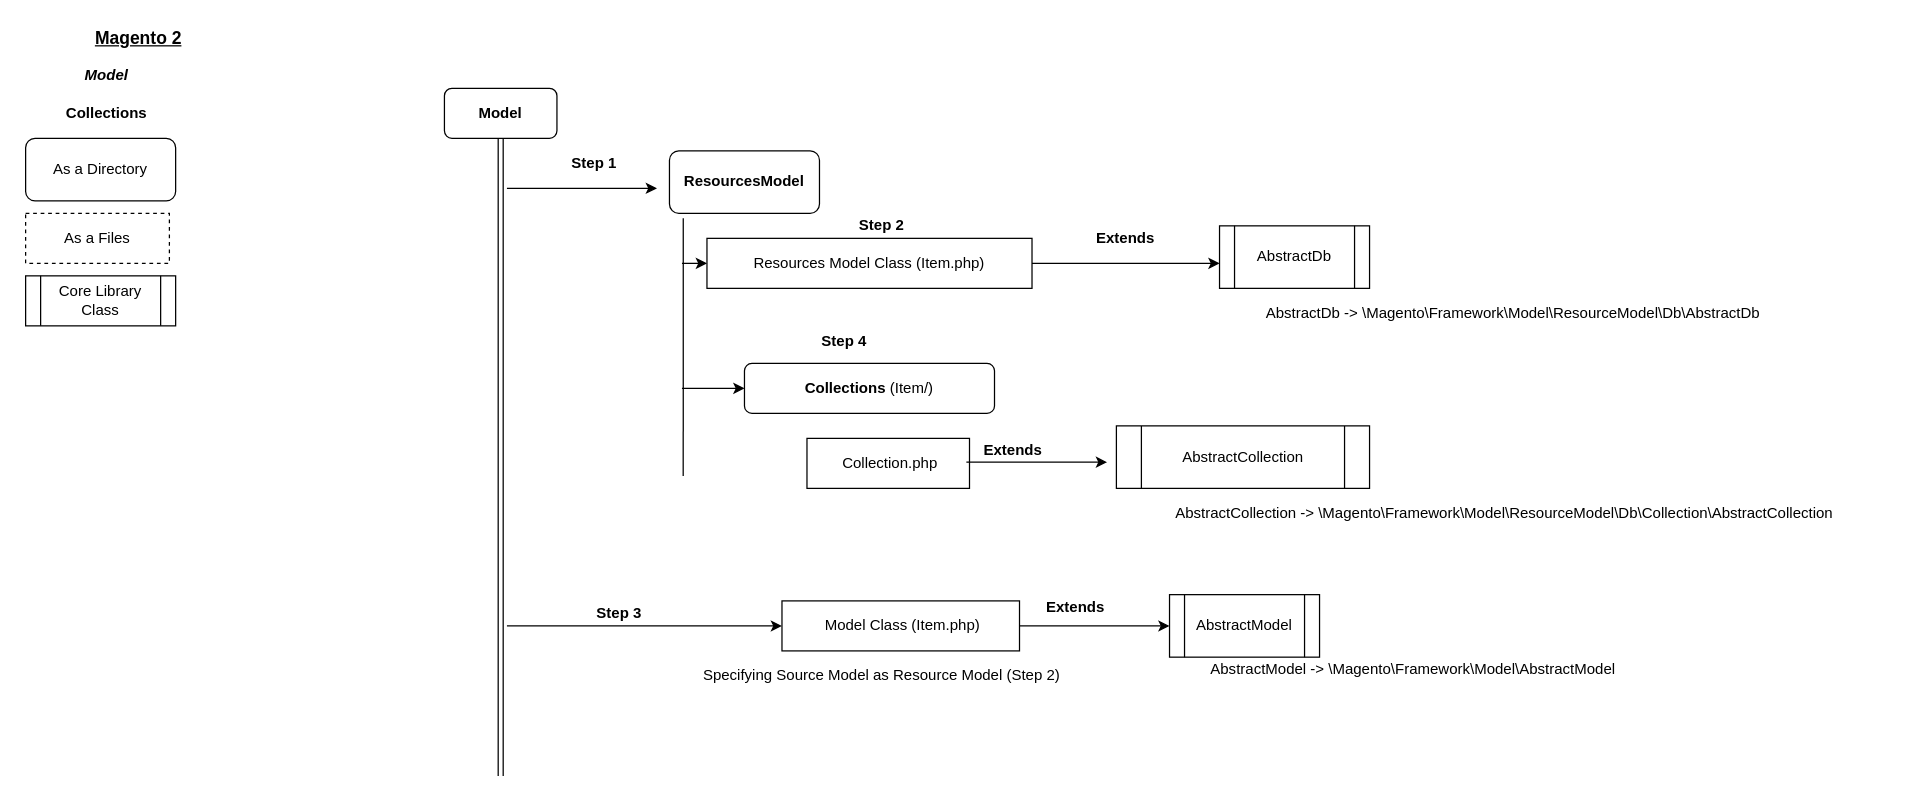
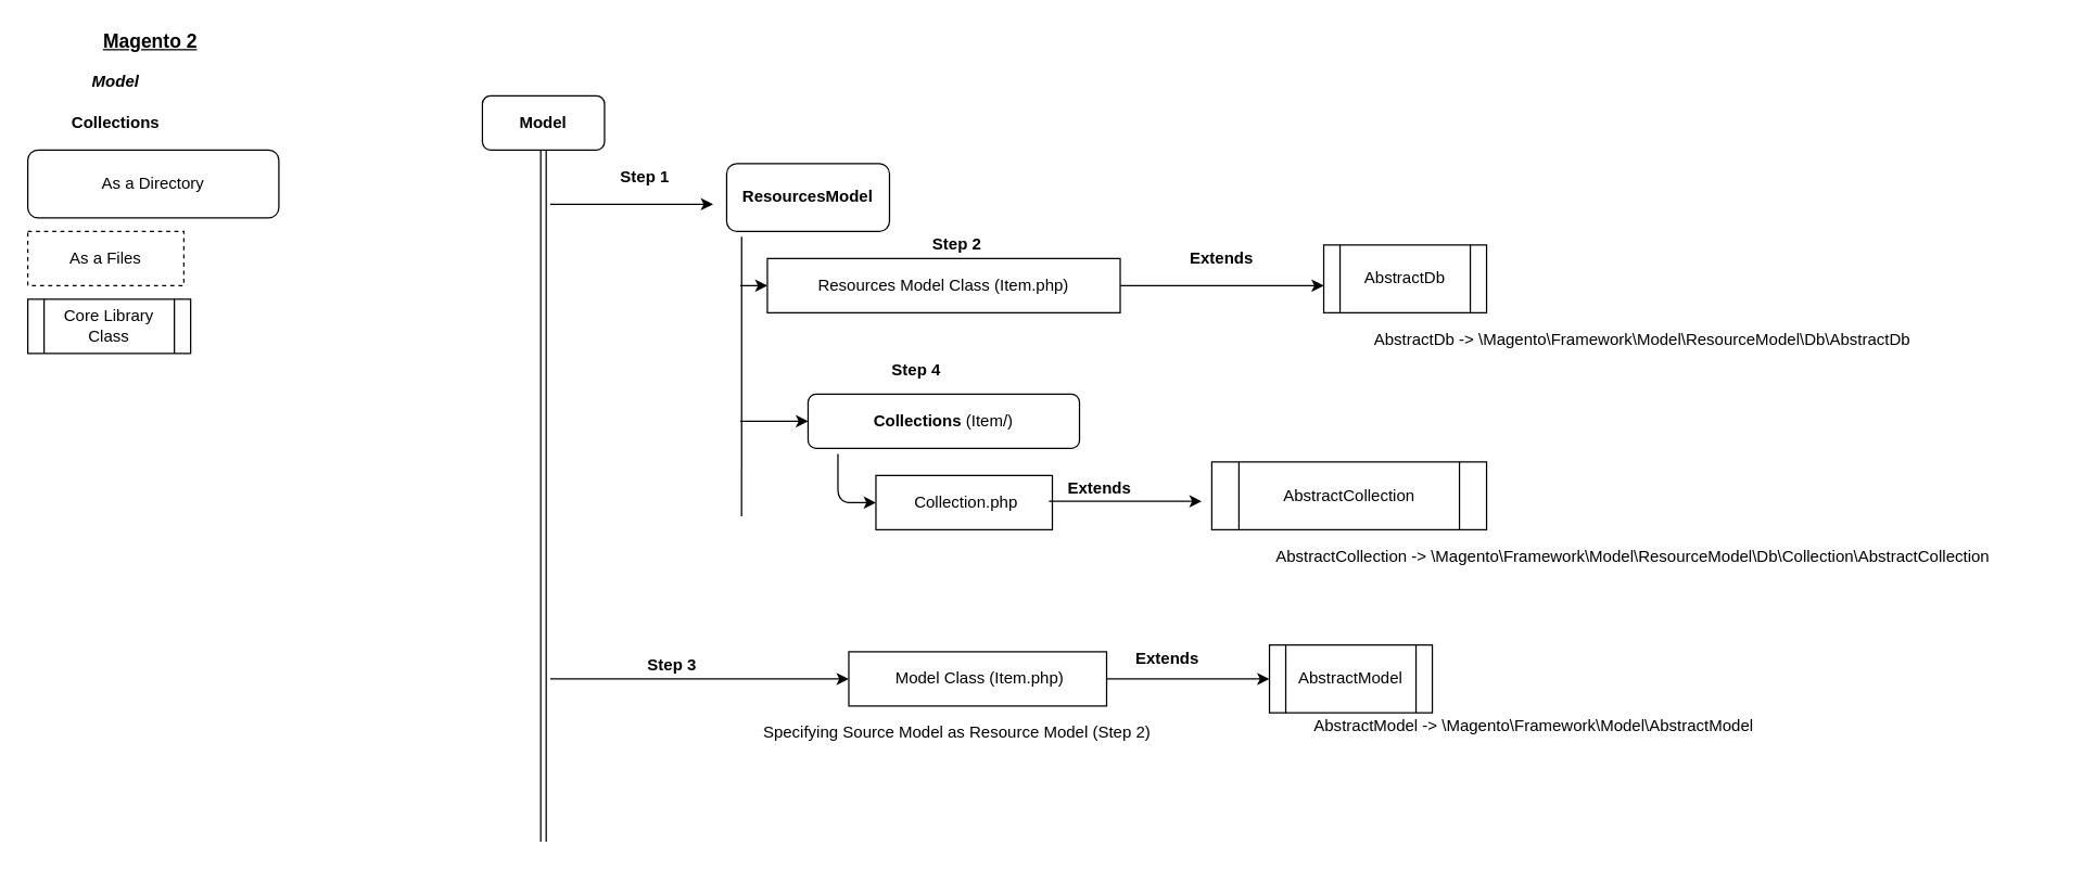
  <mxCell id="0" />
  <mxCell id="1" parent="0" />
  <mxCell id="2" value="&lt;i&gt;&lt;b&gt;Model&lt;/b&gt;&lt;/i&gt;" style="text;html=1;strokeColor=none;fillColor=none;align=center;verticalAlign=middle;whiteSpace=wrap;rounded=0;" parent="1" vertex="1"><mxGeometry x="65" y="50" width="40" height="20" as="geometry" /></mxCell>
  <mxCell id="3" value="&lt;div&gt;&lt;u&gt;&lt;font style=&quot;font-size: 14px&quot;&gt;&lt;b&gt;Magento 2&lt;/b&gt;&lt;/font&gt;&lt;/u&gt;&lt;/div&gt;" style="text;html=1;align=center;verticalAlign=middle;resizable=0;points=[];autosize=1;" parent="1" vertex="1"><mxGeometry x="60" y="20" width="100" height="20" as="geometry" /></mxCell>
  <mxCell id="4" value="&lt;b&gt;Model&lt;/b&gt;" style="rounded=1;whiteSpace=wrap;html=1;" parent="1" vertex="1"><mxGeometry x="355" y="70" width="90" height="40" as="geometry" /></mxCell>
  <mxCell id="5" value="" style="shape=link;html=1;entryX=0.5;entryY=1;entryDx=0;entryDy=0;" parent="1" target="4" edge="1"><mxGeometry width="50" height="50" relative="1" as="geometry"><mxPoint x="400" y="620" as="sourcePoint" /><mxPoint x="855" y="370" as="targetPoint" /></mxGeometry></mxCell>
  <mxCell id="6" value="" style="endArrow=classic;html=1;" parent="1" edge="1"><mxGeometry width="50" height="50" relative="1" as="geometry"><mxPoint y="150" as="sourcePoint" x="405" /><mxPoint x="525" y="150" as="targetPoint" /></mxGeometry></mxCell>
  <mxCell id="7" value="&lt;b&gt;Step 2&lt;br&gt;&lt;/b&gt;" style="text;html=1;strokeColor=none;fillColor=none;align=center;verticalAlign=middle;whiteSpace=wrap;rounded=0;" parent="1" vertex="1"><mxGeometry x="665" y="170" width="80" height="20" as="geometry" /></mxCell>
  <mxCell id="8" value="&lt;b&gt;ResourcesModel&lt;/b&gt;" style="rounded=1;whiteSpace=wrap;html=1;" parent="1" vertex="1"><mxGeometry x="535" y="120" width="120" height="50" as="geometry" /></mxCell>
  <mxCell id="9" style="edgeStyle=orthogonalEdgeStyle;rounded=0;orthogonalLoop=1;jettySize=auto;html=1;exitX=0.5;exitY=1;exitDx=0;exitDy=0;" parent="1" source="8" target="8" edge="1"><mxGeometry relative="1" as="geometry" /></mxCell>
  <mxCell id="10" value="&lt;b&gt;Collections&lt;/b&gt;" style="text;html=1;strokeColor=none;fillColor=none;align=center;verticalAlign=middle;whiteSpace=wrap;rounded=0;" parent="1" vertex="1"><mxGeometry x="20" y="80" width="130" height="20" as="geometry" /></mxCell>
- <mxCell id="11" value="&lt;div&gt;As a Directory&lt;/div&gt;" style="rounded=1;whiteSpace=wrap;html=1;" parent="1" vertex="1"><mxGeometry x="20" y="110" width="120" height="50" as="geometry" /></mxCell>
+ <mxCell id="11" value="&lt;div&gt;As a Directory&lt;/div&gt;" style="rounded=1;whiteSpace=wrap;html=1;" parent="1" vertex="1"><mxGeometry x="20" y="110" width="185" height="50" as="geometry" /></mxCell>
  <mxCell id="12" value="Resources Model Class (Item.php)" style="rounded=0;whiteSpace=wrap;html=1;" parent="1" vertex="1"><mxGeometry x="565" y="190" width="260" height="40" as="geometry" /></mxCell>
  <mxCell id="13" value="As a Files" style="rounded=0;whiteSpace=wrap;html=1;dashed=1;" parent="1" vertex="1"><mxGeometry x="20" y="170" width="115" height="40" as="geometry" /></mxCell>
  <mxCell id="14" value="" style="endArrow=classic;html=1;exitX=1;exitY=0.5;exitDx=0;exitDy=0;" parent="1" source="12" edge="1"><mxGeometry width="50" height="50" relative="1" as="geometry"><mxPoint x="835" y="200" as="sourcePoint" /><mxPoint x="975" y="210" as="targetPoint" /></mxGeometry></mxCell>
  <mxCell id="15" value="&lt;b&gt;Extends&lt;/b&gt;" style="text;html=1;strokeColor=none;fillColor=none;align=center;verticalAlign=middle;whiteSpace=wrap;rounded=0;" parent="1" vertex="1"><mxGeometry x="875" y="180" width="50" height="20" as="geometry" /></mxCell>
  <mxCell id="16" value="&lt;b&gt;Step 1&lt;br&gt;&lt;/b&gt;" style="text;html=1;strokeColor=none;fillColor=none;align=center;verticalAlign=middle;whiteSpace=wrap;rounded=0;" parent="1" vertex="1"><mxGeometry x="435" y="120" width="80" height="20" as="geometry" /></mxCell>
  <mxCell id="17" value="AbstractDb" style="shape=process;whiteSpace=wrap;html=1;backgroundOutline=1;" parent="1" vertex="1"><mxGeometry x="975" y="180" width="120" height="50" as="geometry" /></mxCell>
  <mxCell id="18" value="Core Library Class" style="shape=process;whiteSpace=wrap;html=1;backgroundOutline=1;" parent="1" vertex="1"><mxGeometry x="20" y="220" width="120" height="40" as="geometry" /></mxCell>
  <mxCell id="19" value="AbstractDb -&amp;gt; \Magento\Framework\Model\ResourceModel\Db\AbstractDb" style="text;html=1;strokeColor=none;fillColor=none;align=center;verticalAlign=middle;whiteSpace=wrap;rounded=0;" parent="1" vertex="1"><mxGeometry x="920" y="240" width="580" height="20" as="geometry" /></mxCell>
  <mxCell id="20" value="" style="endArrow=none;html=1;entryX=0.092;entryY=1.08;entryDx=0;entryDy=0;entryPerimeter=0;" edge="1" parent="1" target="8"><mxGeometry width="50" height="50" relative="1" as="geometry"><mxPoint x="546" y="380" as="sourcePoint" /><mxPoint x="645" y="340" as="targetPoint" /></mxGeometry></mxCell>
  <mxCell id="21" value="" style="endArrow=classic;html=1;entryX=0;entryY=0.5;entryDx=0;entryDy=0;" edge="1" parent="1" target="12"><mxGeometry width="50" height="50" relative="1" as="geometry"><mxPoint x="545" y="210" as="sourcePoint" /><mxPoint x="645" y="340" as="targetPoint" /></mxGeometry></mxCell>
  <mxCell id="22" value="" style="endArrow=classic;html=1;" edge="1" parent="1"><mxGeometry width="50" height="50" relative="1" as="geometry"><mxPoint x="545" y="310" as="sourcePoint" /><mxPoint x="595" y="310" as="targetPoint" /></mxGeometry></mxCell>
  <mxCell id="23" value="&lt;div&gt;&lt;b&gt;Step 4&lt;/b&gt;&lt;/div&gt;&lt;div&gt;&lt;b&gt;&lt;br&gt;&lt;/b&gt;&lt;/div&gt;" style="text;html=1;strokeColor=none;fillColor=none;align=center;verticalAlign=middle;whiteSpace=wrap;rounded=0;" vertex="1" parent="1"><mxGeometry x="635" y="270" width="80" height="20" as="geometry" /></mxCell>
  <mxCell id="24" value="&lt;div&gt;&lt;b&gt;Collections&lt;/b&gt; (Item/)&lt;/div&gt;" style="rounded=1;whiteSpace=wrap;html=1;" vertex="1" parent="1"><mxGeometry x="595" y="290" width="200" height="40" as="geometry" /></mxCell>
  <mxCell id="25" value="" style="endArrow=classic;html=1;" edge="1" parent="1"><mxGeometry width="50" height="50" relative="1" as="geometry"><mxPoint y="500" as="sourcePoint" x="405" /><mxPoint x="625" y="500" as="targetPoint" /></mxGeometry></mxCell>
  <mxCell id="26" value="&lt;b&gt;Step 3&lt;br&gt;&lt;/b&gt;" style="text;html=1;strokeColor=none;fillColor=none;align=center;verticalAlign=middle;whiteSpace=wrap;rounded=0;" vertex="1" parent="1"><mxGeometry x="455" y="480" width="80" height="20" as="geometry" /></mxCell>
  <mxCell id="27" value="&amp;nbsp;Model Class (Item.php)" style="rounded=0;whiteSpace=wrap;html=1;" vertex="1" parent="1"><mxGeometry x="625" y="480" width="190" height="40" as="geometry" /></mxCell>
  <mxCell id="28" value="AbstractModel" style="shape=process;whiteSpace=wrap;html=1;backgroundOutline=1;" vertex="1" parent="1"><mxGeometry x="935" y="475" width="120" height="50" as="geometry" /></mxCell>
  <mxCell id="29" value="" style="endArrow=classic;html=1;exitX=1;exitY=0.5;exitDx=0;exitDy=0;" edge="1" source="27" parent="1"><mxGeometry width="50" height="50" relative="1" as="geometry"><mxPoint x="895" y="490" as="sourcePoint" /><mxPoint x="935" y="500" as="targetPoint" /></mxGeometry></mxCell>
  <mxCell id="30" value="&lt;b&gt;Extends&lt;/b&gt;" style="text;html=1;strokeColor=none;fillColor=none;align=center;verticalAlign=middle;whiteSpace=wrap;rounded=0;" vertex="1" parent="1"><mxGeometry x="835" y="475" width="50" height="20" as="geometry" /></mxCell>
  <mxCell id="31" value="AbstractModel -&amp;gt; \Magento\Framework\Model\AbstractModel" style="text;html=1;strokeColor=none;fillColor=none;align=center;verticalAlign=middle;whiteSpace=wrap;rounded=0;" vertex="1" parent="1"><mxGeometry x="915" y="525" width="430" height="20" as="geometry" /></mxCell>
  <mxCell id="32" value="Specifying Source Model as Resource Model (Step 2)" style="text;html=1;strokeColor=none;fillColor=none;align=center;verticalAlign=middle;whiteSpace=wrap;rounded=0;" vertex="1" parent="1"><mxGeometry x="490" y="530" width="430" height="20" as="geometry" /></mxCell>
+ <mxCell id="33" value="" style="endArrow=classic;html=1;exitX=0.11;exitY=1.1;exitDx=0;exitDy=0;exitPerimeter=0;entryX=0;entryY=0.5;entryDx=0;entryDy=0;" edge="1" parent="1" source="24" target="34"><mxGeometry width="50" height="50" relative="1" as="geometry"><mxPoint x="615" y="340" as="sourcePoint" /><mxPoint x="615" y="420" as="targetPoint" /><Array as="points"><mxPoint x="617" y="370" /></Array></mxGeometry></mxCell>
  <mxCell id="34" value="&amp;nbsp;Collection.php" style="rounded=0;whiteSpace=wrap;html=1;" vertex="1" parent="1"><mxGeometry x="645" y="350" width="130" height="40" as="geometry" /></mxCell>
  <mxCell id="35" value="&lt;b&gt;Extends&lt;/b&gt;" style="text;html=1;strokeColor=none;fillColor=none;align=center;verticalAlign=middle;whiteSpace=wrap;rounded=0;" vertex="1" parent="1"><mxGeometry x="785" y="350" width="50" height="20" as="geometry" /></mxCell>
  <mxCell id="36" value="AbstractCollection" style="shape=process;whiteSpace=wrap;html=1;backgroundOutline=1;" vertex="1" parent="1"><mxGeometry x="892.5" y="340" width="202.5" height="50" as="geometry" /></mxCell>
  <mxCell id="37" value="" style="endArrow=classic;html=1;exitX=1;exitY=0.5;exitDx=0;exitDy=0;" edge="1" parent="1"><mxGeometry width="50" height="50" relative="1" as="geometry"><mxPoint x="772.5" y="369" as="sourcePoint" /><mxPoint x="885" y="369" as="targetPoint" /></mxGeometry></mxCell>
  <mxCell id="38" value="AbstractCollection -&amp;gt; \Magento\Framework\Model\ResourceModel\Db\Collection\AbstractCollection" style="text;html=1;strokeColor=none;fillColor=none;align=center;verticalAlign=middle;whiteSpace=wrap;rounded=0;" vertex="1" parent="1"><mxGeometry x="892.5" y="400" width="620" height="20" as="geometry" /></mxCell>
